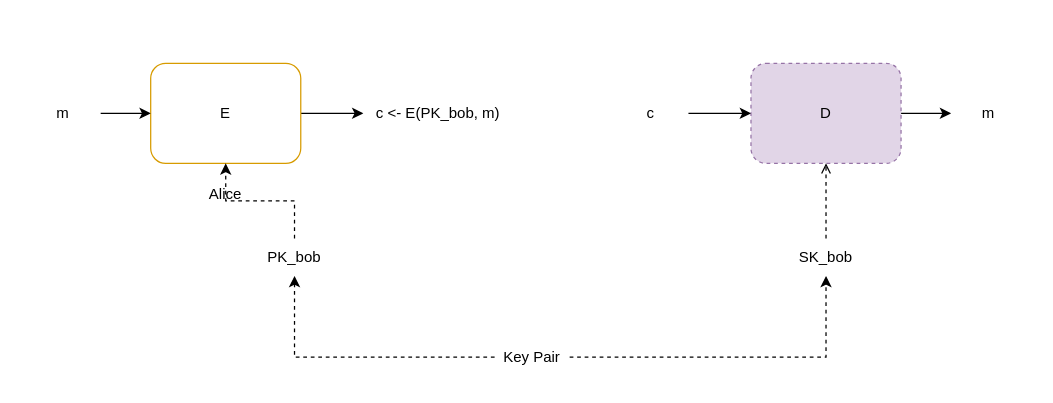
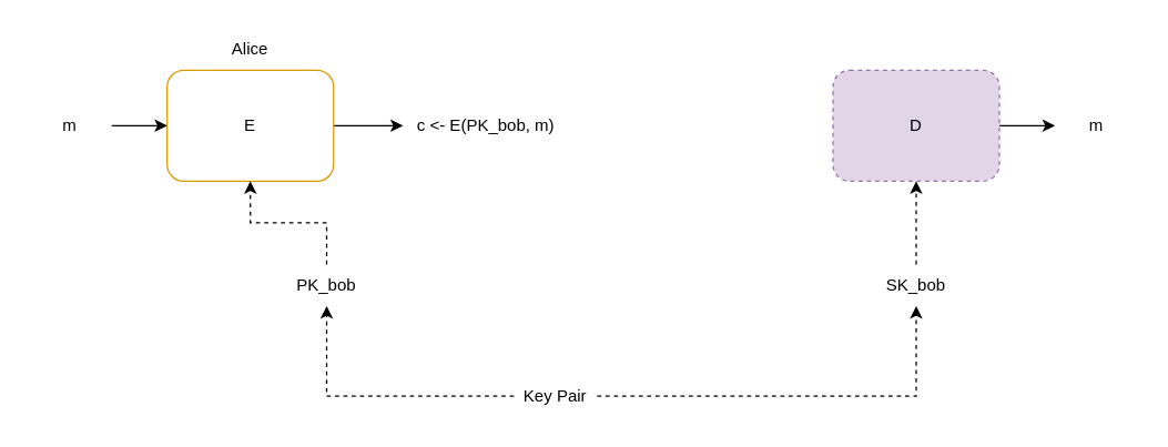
  <mxCell id="0" />
  <mxCell id="1" parent="0" />
  <mxCell id="2" value="" style="edgeStyle=orthogonalEdgeStyle;rounded=0;orthogonalLoop=1;jettySize=auto;html=1;" edge="1" parent="1" source="3" target="9"><mxGeometry relative="1" as="geometry" /></mxCell>
  <mxCell id="3" value="E" style="rounded=1;whiteSpace=wrap;html=1;fillColor=#ffffff;strokeColor=#d79b00;" vertex="1" parent="1"><mxGeometry x="120" y="50" width="120" height="80" as="geometry" /></mxCell>
  <mxCell id="4" value="" style="edgeStyle=orthogonalEdgeStyle;rounded=0;orthogonalLoop=1;jettySize=auto;html=1;" edge="1" parent="1" source="5" target="12"><mxGeometry relative="1" as="geometry" /></mxCell>
  <mxCell id="5" value="D" style="rounded=1;whiteSpace=wrap;html=1;fillColor=#e1d5e7;strokeColor=#9673a6;dashed=1;" vertex="1" parent="1"><mxGeometry x="600" y="50" width="120" height="80" as="geometry" /></mxCell>
- <mxCell id="6" value="Alice" style="text;html=1;align=center;verticalAlign=middle;whiteSpace=wrap;rounded=0;" vertex="1" parent="1"><mxGeometry x="150" y="140" width="60" height="30" as="geometry" /></mxCell>
+ <mxCell id="6" value="Alice" style="text;html=1;align=center;verticalAlign=middle;whiteSpace=wrap;rounded=0;" vertex="1" parent="1"><mxGeometry x="150" y="20" width="60" height="30" as="geometry" /></mxCell>
  <mxCell id="7" value="" style="edgeStyle=orthogonalEdgeStyle;rounded=0;orthogonalLoop=1;jettySize=auto;html=1;" edge="1" parent="1" source="8" target="3"><mxGeometry relative="1" as="geometry" /></mxCell>
  <mxCell id="8" value="m" style="text;html=1;align=center;verticalAlign=middle;whiteSpace=wrap;rounded=0;" vertex="1" parent="1"><mxGeometry x="20" y="75" width="60" height="30" as="geometry" /></mxCell>
  <mxCell id="9" value="c &amp;lt;- E(PK_bob, m)" style="text;html=1;align=center;verticalAlign=middle;whiteSpace=wrap;rounded=0;" vertex="1" parent="1"><mxGeometry x="290" y="75" width="120" height="30" as="geometry" /></mxCell>
- <mxCell id="10" value="" style="edgeStyle=orthogonalEdgeStyle;rounded=0;orthogonalLoop=1;jettySize=auto;html=1;" edge="1" parent="1" source="11" target="5"><mxGeometry relative="1" as="geometry" /></mxCell>
- <mxCell id="11" value="c" style="text;html=1;align=center;verticalAlign=middle;whiteSpace=wrap;rounded=0;" vertex="1" parent="1"><mxGeometry x="490" y="75" width="60" height="30" as="geometry" /></mxCell>
  <mxCell id="12" value="m" style="text;html=1;align=center;verticalAlign=middle;whiteSpace=wrap;rounded=0;" vertex="1" parent="1"><mxGeometry x="760" y="75" width="60" height="30" as="geometry" /></mxCell>
  <mxCell id="13" style="edgeStyle=orthogonalEdgeStyle;rounded=0;orthogonalLoop=1;jettySize=auto;html=1;exitX=0.5;exitY=0;exitDx=0;exitDy=0;entryX=0.5;entryY=1;entryDx=0;entryDy=0;dashed=1;" edge="1" parent="1" source="14" target="3"><mxGeometry relative="1" as="geometry" /></mxCell>
  <mxCell id="14" value="PK_bob" style="text;html=1;align=center;verticalAlign=middle;whiteSpace=wrap;rounded=0;" vertex="1" parent="1"><mxGeometry x="205" y="190" width="60" height="30" as="geometry" /></mxCell>
- <mxCell id="15" value="" style="edgeStyle=orthogonalEdgeStyle;rounded=0;orthogonalLoop=1;jettySize=auto;html=1;dashed=1;endArrow=open;" edge="1" parent="1" source="16" target="5"><mxGeometry relative="1" as="geometry" /></mxCell>
+ <mxCell id="15" value="" style="edgeStyle=orthogonalEdgeStyle;rounded=0;orthogonalLoop=1;jettySize=auto;html=1;dashed=1;" edge="1" parent="1" source="16" target="5"><mxGeometry relative="1" as="geometry" /></mxCell>
  <mxCell id="16" value="SK_bob" style="text;html=1;align=center;verticalAlign=middle;whiteSpace=wrap;rounded=0;" vertex="1" parent="1"><mxGeometry x="630" y="190" width="60" height="30" as="geometry" /></mxCell>
  <mxCell id="17" style="edgeStyle=orthogonalEdgeStyle;rounded=0;orthogonalLoop=1;jettySize=auto;html=1;exitX=0;exitY=0.5;exitDx=0;exitDy=0;entryX=0.5;entryY=1;entryDx=0;entryDy=0;dashed=1;" edge="1" parent="1" source="19" target="14"><mxGeometry relative="1" as="geometry" /></mxCell>
  <mxCell id="18" style="edgeStyle=orthogonalEdgeStyle;rounded=0;orthogonalLoop=1;jettySize=auto;html=1;exitX=1;exitY=0.5;exitDx=0;exitDy=0;entryX=0.5;entryY=1;entryDx=0;entryDy=0;dashed=1;" edge="1" parent="1" source="19" target="16"><mxGeometry relative="1" as="geometry" /></mxCell>
- <mxCell id="19" value="Key Pair" style="text;html=1;align=center;verticalAlign=middle;whiteSpace=wrap;rounded=0;" vertex="1" parent="1"><mxGeometry x="395" y="270" width="60" height="30" as="geometry" /></mxCell>
+ <mxCell id="19" value="Key Pair" style="text;html=1;align=center;verticalAlign=middle;whiteSpace=wrap;rounded=0;" vertex="1" parent="1"><mxGeometry x="370" y="270" width="60" height="30" as="geometry" /></mxCell>
